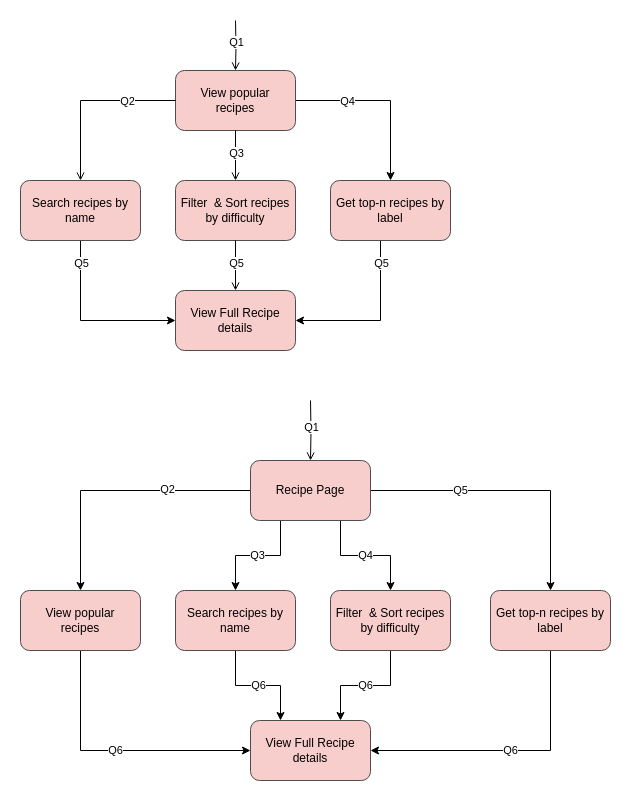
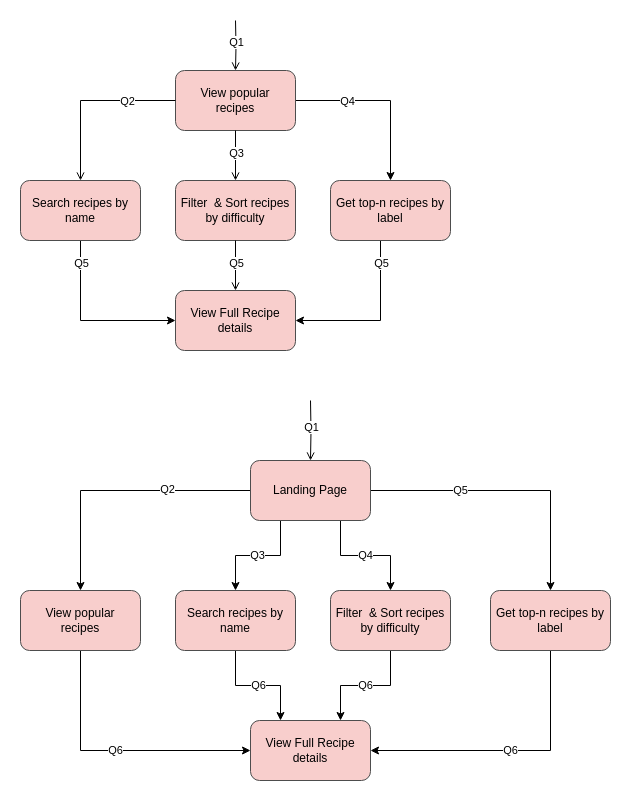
  <mxCell id="0" />
  <mxCell id="1" parent="0" />
  <mxCell id="2" style="edgeStyle=orthogonalEdgeStyle;rounded=0;orthogonalLoop=1;jettySize=auto;html=1;entryX=0.5;entryY=0;entryDx=0;entryDy=0;" edge="1" parent="1" source="4" target="17"><mxGeometry relative="1" as="geometry" /></mxCell>
  <mxCell id="3" value="Q4" style="edgeLabel;html=1;align=center;verticalAlign=middle;resizable=0;points=[];fillColor=none;" vertex="1" connectable="0" parent="2"><mxGeometry x="-0.174" y="-1" relative="1" as="geometry"><mxPoint x="-21" y="-1" as="offset" /></mxGeometry></mxCell>
  <mxCell id="4" value="View popular&lt;br&gt;recipes" style="rounded=1;whiteSpace=wrap;html=1;fillColor=#f8cecc;strokeColor=#4D4D4D;strokeWidth=1;" vertex="1" parent="1"><mxGeometry x="175" y="70" width="120" height="60" as="geometry" /></mxCell>
  <mxCell id="5" style="edgeStyle=orthogonalEdgeStyle;rounded=0;orthogonalLoop=1;jettySize=auto;html=1;endArrow=open;endFill=0;entryX=0.5;entryY=0;entryDx=0;entryDy=0;" edge="1" parent="1" target="4"><mxGeometry relative="1" as="geometry"><mxPoint x="175.952" y="99.76" as="targetPoint" /><mxPoint x="235" y="20" as="sourcePoint" /></mxGeometry></mxCell>
  <mxCell id="6" value="Q1" style="edgeLabel;html=1;align=center;verticalAlign=middle;resizable=0;points=[];fillColor=none;" vertex="1" connectable="0" parent="5"><mxGeometry x="-0.118" relative="1" as="geometry"><mxPoint as="offset" /></mxGeometry></mxCell>
  <mxCell id="7" value="Filter&amp;nbsp; &amp;amp; Sort recipes by difficulty" style="rounded=1;whiteSpace=wrap;html=1;fillColor=#f8cecc;strokeColor=#4D4D4D;strokeWidth=1;" vertex="1" parent="1"><mxGeometry x="175" y="180" width="120" height="60" as="geometry" /></mxCell>
  <mxCell id="8" style="edgeStyle=orthogonalEdgeStyle;rounded=0;orthogonalLoop=1;jettySize=auto;html=1;endArrow=open;endFill=0;entryX=0.5;entryY=0;entryDx=0;entryDy=0;exitX=0.5;exitY=1;exitDx=0;exitDy=0;" edge="1" parent="1" target="7" source="4"><mxGeometry relative="1" as="geometry"><mxPoint x="175.952" y="209.76" as="targetPoint" /><mxPoint x="235" y="130" as="sourcePoint" /></mxGeometry></mxCell>
  <mxCell id="9" value="Q3" style="edgeLabel;html=1;align=center;verticalAlign=middle;resizable=0;points=[];fillColor=none;" vertex="1" connectable="0" parent="8"><mxGeometry x="-0.118" relative="1" as="geometry"><mxPoint as="offset" /></mxGeometry></mxCell>
  <mxCell id="10" style="edgeStyle=orthogonalEdgeStyle;rounded=0;orthogonalLoop=1;jettySize=auto;html=1;exitX=0.5;exitY=1;exitDx=0;exitDy=0;entryX=0;entryY=0.5;entryDx=0;entryDy=0;" edge="1" parent="1" source="12" target="18"><mxGeometry relative="1" as="geometry" /></mxCell>
  <mxCell id="11" value="Q5" style="edgeLabel;html=1;align=center;verticalAlign=middle;resizable=0;points=[];fillColor=none;" vertex="1" connectable="0" parent="10"><mxGeometry x="-0.771" relative="1" as="geometry"><mxPoint y="2" as="offset" /></mxGeometry></mxCell>
  <mxCell id="12" value="Search recipes by name" style="rounded=1;whiteSpace=wrap;html=1;fillColor=#f8cecc;strokeColor=#4D4D4D;strokeWidth=1;" vertex="1" parent="1"><mxGeometry x="20" y="180" width="120" height="60" as="geometry" /></mxCell>
  <mxCell id="13" style="edgeStyle=orthogonalEdgeStyle;rounded=0;orthogonalLoop=1;jettySize=auto;html=1;endArrow=open;endFill=0;entryX=0.5;entryY=0;entryDx=0;entryDy=0;exitX=0;exitY=0.5;exitDx=0;exitDy=0;" edge="1" parent="1" target="12" source="4"><mxGeometry relative="1" as="geometry"><mxPoint x="30.952" y="209.76" as="targetPoint" /><mxPoint x="90" y="130" as="sourcePoint" /></mxGeometry></mxCell>
  <mxCell id="14" value="Q2" style="edgeLabel;html=1;align=center;verticalAlign=middle;resizable=0;points=[];fillColor=none;" vertex="1" connectable="0" parent="13"><mxGeometry x="-0.118" relative="1" as="geometry"><mxPoint x="28" as="offset" /></mxGeometry></mxCell>
  <mxCell id="15" style="edgeStyle=orthogonalEdgeStyle;rounded=0;orthogonalLoop=1;jettySize=auto;html=1;entryX=1;entryY=0.5;entryDx=0;entryDy=0;" edge="1" parent="1" source="17" target="18"><mxGeometry relative="1" as="geometry"><Array as="points"><mxPoint x="380" y="320" /></Array></mxGeometry></mxCell>
  <mxCell id="16" value="Q5" style="edgeLabel;html=1;align=center;verticalAlign=middle;resizable=0;points=[];fillColor=none;" vertex="1" connectable="0" parent="15"><mxGeometry x="-0.298" relative="1" as="geometry"><mxPoint y="-36" as="offset" /></mxGeometry></mxCell>
  <mxCell id="17" value="Get top-n recipes by label" style="rounded=1;whiteSpace=wrap;html=1;fillColor=#f8cecc;strokeColor=#4D4D4D;strokeWidth=1;" vertex="1" parent="1"><mxGeometry x="330" y="180" width="120" height="60" as="geometry" /></mxCell>
  <mxCell id="18" value="View Full Recipe details" style="rounded=1;whiteSpace=wrap;html=1;fillColor=#f8cecc;strokeColor=#4D4D4D;strokeWidth=1;" vertex="1" parent="1"><mxGeometry x="175" y="290" width="120" height="60" as="geometry" /></mxCell>
  <mxCell id="19" style="edgeStyle=orthogonalEdgeStyle;rounded=0;orthogonalLoop=1;jettySize=auto;html=1;endArrow=open;endFill=0;entryX=0.5;entryY=0;entryDx=0;entryDy=0;exitX=0.5;exitY=1;exitDx=0;exitDy=0;" edge="1" parent="1" source="7" target="18"><mxGeometry relative="1" as="geometry"><mxPoint x="245" y="190" as="targetPoint" /><mxPoint x="245" y="140" as="sourcePoint" /></mxGeometry></mxCell>
  <mxCell id="20" value="Q5" style="edgeLabel;html=1;align=center;verticalAlign=middle;resizable=0;points=[];fillColor=none;" vertex="1" connectable="0" parent="19"><mxGeometry x="-0.118" relative="1" as="geometry"><mxPoint as="offset" /></mxGeometry></mxCell>
  <mxCell id="21" style="edgeStyle=orthogonalEdgeStyle;rounded=0;orthogonalLoop=1;jettySize=auto;html=1;entryX=0.5;entryY=0;entryDx=0;entryDy=0;" edge="1" parent="1" source="26" target="32"><mxGeometry relative="1" as="geometry" /></mxCell>
  <mxCell id="22" value="Q2" style="edgeLabel;html=1;align=center;verticalAlign=middle;resizable=0;points=[];" vertex="1" connectable="0" parent="21"><mxGeometry x="-0.381" y="-2" relative="1" as="geometry"><mxPoint as="offset" /></mxGeometry></mxCell>
  <mxCell id="23" value="Q3" style="edgeStyle=orthogonalEdgeStyle;rounded=0;orthogonalLoop=1;jettySize=auto;html=1;entryX=0.5;entryY=0;entryDx=0;entryDy=0;exitX=0.25;exitY=1;exitDx=0;exitDy=0;" edge="1" parent="1" source="26" target="30"><mxGeometry relative="1" as="geometry" /></mxCell>
  <mxCell id="24" value="Q4" style="edgeStyle=orthogonalEdgeStyle;rounded=0;orthogonalLoop=1;jettySize=auto;html=1;exitX=0.75;exitY=1;exitDx=0;exitDy=0;entryX=0.5;entryY=0;entryDx=0;entryDy=0;" edge="1" parent="1" source="26" target="34"><mxGeometry relative="1" as="geometry" /></mxCell>
  <mxCell id="25" value="Q5" style="edgeStyle=orthogonalEdgeStyle;rounded=0;orthogonalLoop=1;jettySize=auto;html=1;entryX=0.5;entryY=0;entryDx=0;entryDy=0;" edge="1" parent="1" source="26" target="37"><mxGeometry x="-0.357" relative="1" as="geometry"><mxPoint as="offset" /></mxGeometry></mxCell>
- <mxCell id="26" value="Recipe Page" style="rounded=1;whiteSpace=wrap;html=1;fillColor=#f8cecc;strokeColor=#4D4D4D;strokeWidth=1;" vertex="1" parent="1"><mxGeometry x="250" y="460" width="120" height="60" as="geometry" /></mxCell>
+ <mxCell id="26" value="Landing Page" style="rounded=1;whiteSpace=wrap;html=1;fillColor=#f8cecc;strokeColor=#4D4D4D;strokeWidth=1;" vertex="1" parent="1"><mxGeometry x="250" y="460" width="120" height="60" as="geometry" /></mxCell>
  <mxCell id="27" style="edgeStyle=orthogonalEdgeStyle;rounded=0;orthogonalLoop=1;jettySize=auto;html=1;endArrow=open;endFill=0;entryX=0.5;entryY=0;entryDx=0;entryDy=0;" edge="1" parent="1" target="26"><mxGeometry relative="1" as="geometry"><mxPoint x="175.952" y="479.76" as="targetPoint" /><mxPoint x="310" y="400" as="sourcePoint" /></mxGeometry></mxCell>
  <mxCell id="28" value="Q1" style="edgeLabel;html=1;align=center;verticalAlign=middle;resizable=0;points=[];" vertex="1" connectable="0" parent="27"><mxGeometry x="-0.118" relative="1" as="geometry"><mxPoint as="offset" /></mxGeometry></mxCell>
  <mxCell id="29" value="Q6" style="edgeStyle=orthogonalEdgeStyle;rounded=0;orthogonalLoop=1;jettySize=auto;html=1;entryX=0.25;entryY=0;entryDx=0;entryDy=0;" edge="1" parent="1" source="30" target="35"><mxGeometry relative="1" as="geometry" /></mxCell>
  <mxCell id="30" value="Search recipes by name" style="rounded=1;whiteSpace=wrap;html=1;fillColor=#f8cecc;strokeColor=#4D4D4D;strokeWidth=1;" vertex="1" parent="1"><mxGeometry x="175" y="590" width="120" height="60" as="geometry" /></mxCell>
  <mxCell id="31" value="Q6" style="edgeStyle=orthogonalEdgeStyle;rounded=0;orthogonalLoop=1;jettySize=auto;html=1;entryX=0;entryY=0.5;entryDx=0;entryDy=0;" edge="1" parent="1" source="32" target="35"><mxGeometry relative="1" as="geometry"><Array as="points"><mxPoint x="80" y="750" /></Array></mxGeometry></mxCell>
  <mxCell id="32" value="View popular&lt;br style=&quot;border-color: var(--border-color);&quot;&gt;recipes" style="rounded=1;whiteSpace=wrap;html=1;fillColor=#f8cecc;strokeColor=#4D4D4D;strokeWidth=1;" vertex="1" parent="1"><mxGeometry x="20" y="590" width="120" height="60" as="geometry" /></mxCell>
  <mxCell id="33" value="Q6" style="edgeStyle=orthogonalEdgeStyle;rounded=0;orthogonalLoop=1;jettySize=auto;html=1;entryX=0.75;entryY=0;entryDx=0;entryDy=0;" edge="1" parent="1" source="34" target="35"><mxGeometry relative="1" as="geometry" /></mxCell>
  <mxCell id="34" value="Filter&amp;nbsp; &amp;amp; Sort recipes by difficulty" style="rounded=1;whiteSpace=wrap;html=1;fillColor=#f8cecc;strokeColor=#4D4D4D;strokeWidth=1;" vertex="1" parent="1"><mxGeometry x="330" y="590" width="120" height="60" as="geometry" /></mxCell>
  <mxCell id="35" value="View Full Recipe details" style="rounded=1;whiteSpace=wrap;html=1;fillColor=#f8cecc;strokeColor=#4D4D4D;strokeWidth=1;" vertex="1" parent="1"><mxGeometry x="250" y="720" width="120" height="60" as="geometry" /></mxCell>
  <mxCell id="36" value="Q6" style="edgeStyle=orthogonalEdgeStyle;rounded=0;orthogonalLoop=1;jettySize=auto;html=1;entryX=1;entryY=0.5;entryDx=0;entryDy=0;" edge="1" parent="1" source="37" target="35"><mxGeometry relative="1" as="geometry"><Array as="points"><mxPoint x="550" y="750" /></Array></mxGeometry></mxCell>
  <mxCell id="37" value="Get top-n recipes by label" style="rounded=1;whiteSpace=wrap;html=1;fillColor=#f8cecc;strokeColor=#4D4D4D;strokeWidth=1;" vertex="1" parent="1"><mxGeometry x="490" y="590" width="120" height="60" as="geometry" /></mxCell>
